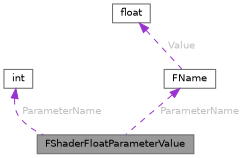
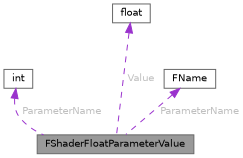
  digraph {
    node [color=gray40 fillcolor=white fontname=Helvetica fontsize=10 shape=box style=filled]
    edge [color=darkorchid3 dir=back fontcolor=grey fontname=Helvetica fontsize=10 labelfontname=Helvetica labelfontsize=10 style=dashed]
    n1 [fillcolor=grey60 fontcolor=black height=0.2 label=FShaderFloatParameterValue width=0.4]
    n2 [height=0.2 label=int width=0.4]
    n3 [height=0.2 label=FName width=0.4]
    n4 [height=0.2 label=float width=0.4]
    n2 -> n1 [label=" ParameterName"]
    n3 -> n1 [label=" ParameterName"]
-   n4 -> n3 [label=" Value"]
+   n4 -> n1 [label=" Value"]
  }
